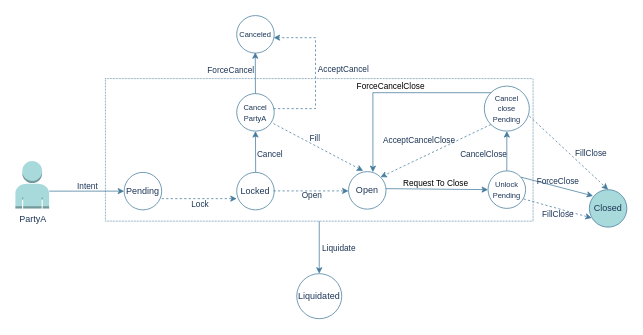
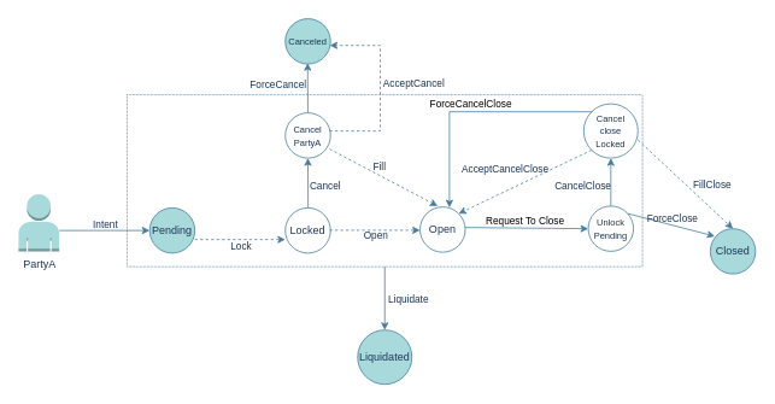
  <mxCell id="0" />
  <mxCell id="1" parent="0" />
  <mxCell id="2" value="PartyA" style="outlineConnect=0;dashed=0;verticalLabelPosition=bottom;verticalAlign=top;align=center;html=1;shape=mxgraph.aws3.user;fillColor=#A8DADC;labelBackgroundColor=none;strokeColor=#457B9D;fontColor=#1D3557;" parent="1" vertex="1"><mxGeometry x="20" y="214" width="45" height="63" as="geometry" /></mxCell>
  <mxCell id="3" value="" style="endArrow=classic;html=1;rounded=0;labelBackgroundColor=none;strokeColor=#457B9D;fontColor=default;" parent="1" edge="1"><mxGeometry relative="1" as="geometry"><mxPoint x="65" y="254" as="sourcePoint" /><mxPoint x="165" y="254" as="targetPoint" /></mxGeometry></mxCell>
  <mxCell id="4" value="Intent" style="edgeLabel;resizable=0;html=1;align=center;verticalAlign=middle;labelBackgroundColor=none;fontColor=#1D3557;" parent="3" connectable="0" vertex="1"><mxGeometry relative="1" as="geometry"><mxPoint y="-8" as="offset" /></mxGeometry></mxCell>
- <mxCell id="5" value="Pending" style="ellipse;whiteSpace=wrap;html=1;aspect=fixed;labelBackgroundColor=none;fillColor=#FFFFFF;strokeColor=#457B9D;fontColor=#1D3557;" parent="1" vertex="1"><mxGeometry x="165" y="229" width="50" height="50" as="geometry" /></mxCell>
+ <mxCell id="5" value="Pending" style="ellipse;whiteSpace=wrap;html=1;aspect=fixed;labelBackgroundColor=none;fillColor=#a8dadc;strokeColor=#457B9D;fontColor=#1D3557;" parent="1" vertex="1"><mxGeometry x="165" y="229" width="50" height="50" as="geometry" /></mxCell>
  <mxCell id="6" value="" style="endArrow=classic;html=1;rounded=0;dashed=1;labelBackgroundColor=none;strokeColor=#457B9D;fontColor=default;" parent="1" edge="1"><mxGeometry relative="1" as="geometry"><mxPoint x="215" y="264" as="sourcePoint" /><mxPoint x="315" y="264" as="targetPoint" /></mxGeometry></mxCell>
  <mxCell id="7" value="Lock" style="edgeLabel;resizable=0;html=1;align=center;verticalAlign=middle;labelBackgroundColor=none;fontColor=#1D3557;" parent="6" connectable="0" vertex="1"><mxGeometry relative="1" as="geometry"><mxPoint y="7" as="offset" /></mxGeometry></mxCell>
  <mxCell id="8" value="Locked" style="ellipse;whiteSpace=wrap;html=1;aspect=fixed;labelBackgroundColor=none;fillColor=#FFFFFF;strokeColor=#457B9D;fontColor=#1D3557;" parent="1" vertex="1"><mxGeometry x="315" y="229" width="50" height="50" as="geometry" /></mxCell>
  <mxCell id="9" value="Open" style="ellipse;whiteSpace=wrap;html=1;aspect=fixed;labelBackgroundColor=none;fillColor=#FFFFFF;strokeColor=#457B9D;fontColor=#1D3557;" parent="1" vertex="1"><mxGeometry x="464" y="228" width="50" height="50" as="geometry" /></mxCell>
  <mxCell id="10" value="" style="endArrow=classic;html=1;rounded=0;dashed=1;labelBackgroundColor=none;strokeColor=#457B9D;fontColor=default;" parent="1" edge="1"><mxGeometry relative="1" as="geometry"><mxPoint x="364" y="253.71" as="sourcePoint" /><mxPoint x="464" y="253.71" as="targetPoint" /></mxGeometry></mxCell>
  <mxCell id="11" value="Open" style="edgeLabel;resizable=0;html=1;align=center;verticalAlign=middle;labelBackgroundColor=none;fontColor=#1D3557;" parent="10" connectable="0" vertex="1"><mxGeometry relative="1" as="geometry"><mxPoint y="6" as="offset" /></mxGeometry></mxCell>
  <mxCell id="12" value="Request To Close" style="endArrow=classic;html=1;rounded=0;labelBackgroundColor=none;strokeColor=#457B9D;fontColor=default;" parent="1" edge="1"><mxGeometry x="-0.03" y="7" relative="1" as="geometry"><mxPoint x="514" y="250.71" as="sourcePoint" /><mxPoint x="650" y="252" as="targetPoint" /><mxPoint as="offset" /></mxGeometry></mxCell>
  <mxCell id="13" value="&lt;font style=&quot;font-size: 10px;&quot;&gt;Unlock Pending&lt;/font&gt;" style="ellipse;whiteSpace=wrap;html=1;aspect=fixed;labelBackgroundColor=none;fillColor=#FFFFFF;strokeColor=#457B9D;fontColor=#1D3557;" parent="1" vertex="1"><mxGeometry x="650" y="227" width="50" height="50" as="geometry" /></mxCell>
- <mxCell id="14" value="" style="endArrow=classic;html=1;rounded=0;dashed=1;entryX=0.062;entryY=0.757;entryDx=0;entryDy=0;entryPerimeter=0;exitX=0.948;exitY=0.748;exitDx=0;exitDy=0;exitPerimeter=0;labelBackgroundColor=none;strokeColor=#457B9D;fontColor=default;" parent="1" source="13" target="16" edge="1"><mxGeometry relative="1" as="geometry"><mxPoint x="700" y="265" as="sourcePoint" /><mxPoint x="802.9" y="266.45" as="targetPoint" /></mxGeometry></mxCell>
- <mxCell id="15" value="FillClose" style="edgeLabel;resizable=0;html=1;align=center;verticalAlign=middle;labelBackgroundColor=none;fontColor=#1D3557;" parent="14" connectable="0" vertex="1"><mxGeometry relative="1" as="geometry"><mxPoint y="7" as="offset" /></mxGeometry></mxCell>
  <mxCell id="16" value="Closed" style="ellipse;whiteSpace=wrap;html=1;aspect=fixed;labelBackgroundColor=none;fillColor=#A8DADC;strokeColor=#457B9D;fontColor=#1D3557;" parent="1" vertex="1"><mxGeometry x="785" y="252" width="50" height="50" as="geometry" /></mxCell>
  <mxCell id="17" value="" style="endArrow=classic;html=1;rounded=0;labelBackgroundColor=none;strokeColor=#457B9D;fontColor=default;" parent="1" edge="1"><mxGeometry relative="1" as="geometry"><mxPoint x="340.25" y="229" as="sourcePoint" /><mxPoint x="340" y="174" as="targetPoint" /></mxGeometry></mxCell>
  <mxCell id="18" value="Cancel" style="edgeLabel;resizable=0;html=1;align=center;verticalAlign=middle;labelBackgroundColor=none;fontColor=#1D3557;rotation=0;" parent="17" connectable="0" vertex="1"><mxGeometry relative="1" as="geometry"><mxPoint x="18" y="3" as="offset" /></mxGeometry></mxCell>
  <mxCell id="19" value="&lt;font style=&quot;font-size: 10px;&quot;&gt;Cancel&lt;br&gt;PartyA&lt;/font&gt;" style="ellipse;whiteSpace=wrap;html=1;aspect=fixed;labelBackgroundColor=none;fillColor=#FFFFFF;strokeColor=#457B9D;fontColor=#1D3557;" parent="1" vertex="1"><mxGeometry x="315" y="124" width="50" height="50" as="geometry" /></mxCell>
  <mxCell id="20" value="" style="endArrow=classic;html=1;rounded=0;dashed=1;entryX=0.39;entryY=-0.021;entryDx=0;entryDy=0;entryPerimeter=0;labelBackgroundColor=none;strokeColor=#457B9D;fontColor=default;" parent="1" target="9" edge="1"><mxGeometry relative="1" as="geometry"><mxPoint x="364" y="164" as="sourcePoint" /><mxPoint x="464" y="164" as="targetPoint" /></mxGeometry></mxCell>
  <mxCell id="21" value="Fill" style="edgeLabel;resizable=0;html=1;align=center;verticalAlign=middle;labelBackgroundColor=none;fontColor=#1D3557;" parent="20" connectable="0" vertex="1"><mxGeometry relative="1" as="geometry"><mxPoint x="-6" y="-12" as="offset" /></mxGeometry></mxCell>
- <mxCell id="22" value="&lt;font style=&quot;font-size: 10px;&quot;&gt;Canceled&lt;/font&gt;" style="ellipse;whiteSpace=wrap;html=1;aspect=fixed;labelBackgroundColor=none;fillColor=#ffffff;strokeColor=#457B9D;fontColor=#1D3557;" parent="1" vertex="1"><mxGeometry x="315" y="20" width="50" height="50" as="geometry" /></mxCell>
+ <mxCell id="22" value="&lt;font style=&quot;font-size: 10px;&quot;&gt;Canceled&lt;/font&gt;" style="ellipse;whiteSpace=wrap;html=1;aspect=fixed;labelBackgroundColor=none;fillColor=#A8DADC;strokeColor=#457B9D;fontColor=#1D3557;" parent="1" vertex="1"><mxGeometry x="315" y="20" width="50" height="50" as="geometry" /></mxCell>
  <mxCell id="23" value="" style="endArrow=classic;html=1;rounded=0;labelBackgroundColor=none;strokeColor=#457B9D;fontColor=default;" parent="1" edge="1"><mxGeometry relative="1" as="geometry"><mxPoint x="339.96" y="124" as="sourcePoint" /><mxPoint x="339.71" y="69" as="targetPoint" /></mxGeometry></mxCell>
  <mxCell id="24" value="ForceCancel" style="edgeLabel;resizable=0;html=1;align=center;verticalAlign=middle;labelBackgroundColor=none;fontColor=#1D3557;" parent="23" connectable="0" vertex="1"><mxGeometry relative="1" as="geometry"><mxPoint x="-33" y="-4" as="offset" /></mxGeometry></mxCell>
  <mxCell id="25" value="" style="endArrow=classic;html=1;rounded=0;dashed=1;entryX=0.985;entryY=0.589;entryDx=0;entryDy=0;entryPerimeter=0;edgeStyle=orthogonalEdgeStyle;labelBackgroundColor=none;strokeColor=#457B9D;fontColor=default;" parent="1" target="22" edge="1"><mxGeometry relative="1" as="geometry"><mxPoint x="364" y="144" as="sourcePoint" /><mxPoint x="464" y="144" as="targetPoint" /><Array as="points"><mxPoint x="420" y="144" /><mxPoint x="420" y="49" /></Array></mxGeometry></mxCell>
  <mxCell id="26" value="AcceptCancel" style="edgeLabel;resizable=0;html=1;align=center;verticalAlign=middle;labelBackgroundColor=none;fontColor=#1D3557;" parent="25" connectable="0" vertex="1"><mxGeometry relative="1" as="geometry"><mxPoint x="36" y="-6" as="offset" /></mxGeometry></mxCell>
  <mxCell id="27" value="" style="endArrow=classic;html=1;rounded=0;entryX=0.099;entryY=0.168;entryDx=0;entryDy=0;exitX=1;exitY=0;exitDx=0;exitDy=0;entryPerimeter=0;labelBackgroundColor=none;strokeColor=#457B9D;fontColor=default;" parent="1" target="16" edge="1"><mxGeometry relative="1" as="geometry"><mxPoint x="693.678" y="235.322" as="sourcePoint" /><mxPoint x="808.322" y="235.322" as="targetPoint" /></mxGeometry></mxCell>
  <mxCell id="28" value="ForceClose" style="edgeLabel;resizable=0;html=1;align=center;verticalAlign=middle;labelBackgroundColor=none;fontColor=#1D3557;" parent="27" connectable="0" vertex="1"><mxGeometry relative="1" as="geometry"><mxPoint y="-7" as="offset" /></mxGeometry></mxCell>
  <mxCell id="29" value="" style="endArrow=classic;html=1;rounded=0;exitX=0.5;exitY=0;exitDx=0;exitDy=0;labelBackgroundColor=none;strokeColor=#457B9D;fontColor=default;" parent="1" source="13" edge="1"><mxGeometry relative="1" as="geometry"><mxPoint x="670" y="224" as="sourcePoint" /><mxPoint x="675" y="174" as="targetPoint" /></mxGeometry></mxCell>
  <mxCell id="30" value="CancelClose" style="edgeLabel;resizable=0;html=1;align=center;verticalAlign=middle;labelBackgroundColor=none;fontColor=#1D3557;" parent="29" connectable="0" vertex="1"><mxGeometry relative="1" as="geometry"><mxPoint x="-32" y="4" as="offset" /></mxGeometry></mxCell>
- <mxCell id="31" value="&lt;font style=&quot;font-size: 10px;&quot;&gt;Cancel&lt;br&gt;close&lt;br&gt;Pending&lt;/font&gt;" style="ellipse;whiteSpace=wrap;html=1;aspect=fixed;labelBackgroundColor=none;fillColor=#FFFFFF;strokeColor=#457B9D;fontColor=#1D3557;" parent="1" vertex="1"><mxGeometry x="645" y="114" width="60" height="60" as="geometry" /></mxCell>
+ <mxCell id="31" value="&lt;font style=&quot;font-size: 10px;&quot;&gt;Cancel&lt;br&gt;close&lt;br&gt;Locked&lt;/font&gt;" style="ellipse;whiteSpace=wrap;html=1;aspect=fixed;labelBackgroundColor=none;fillColor=#FFFFFF;strokeColor=#457B9D;fontColor=#1D3557;" parent="1" vertex="1"><mxGeometry x="645" y="114" width="60" height="60" as="geometry" /></mxCell>
  <mxCell id="32" value="" style="endArrow=classic;html=1;rounded=0;dashed=1;entryX=0.5;entryY=0;entryDx=0;entryDy=0;exitX=0.948;exitY=0.748;exitDx=0;exitDy=0;exitPerimeter=0;labelBackgroundColor=none;strokeColor=#457B9D;fontColor=default;" parent="1" target="16" edge="1"><mxGeometry relative="1" as="geometry"><mxPoint x="705" y="154" as="sourcePoint" /><mxPoint x="811" y="155" as="targetPoint" /></mxGeometry></mxCell>
  <mxCell id="33" value="FillClose" style="edgeLabel;resizable=0;html=1;align=center;verticalAlign=middle;labelBackgroundColor=none;fontColor=#1D3557;" parent="32" connectable="0" vertex="1"><mxGeometry relative="1" as="geometry"><mxPoint x="29" as="offset" /></mxGeometry></mxCell>
  <mxCell id="34" value="" style="endArrow=classic;html=1;rounded=0;dashed=1;entryX=1;entryY=0;entryDx=0;entryDy=0;exitX=0;exitY=1;exitDx=0;exitDy=0;labelBackgroundColor=none;strokeColor=#457B9D;fontColor=default;" parent="1" source="31" target="9" edge="1"><mxGeometry relative="1" as="geometry"><mxPoint x="510" y="154" as="sourcePoint" /><mxPoint x="630" y="227" as="targetPoint" /></mxGeometry></mxCell>
  <mxCell id="35" value="AcceptCancelClose" style="edgeLabel;resizable=0;html=1;align=center;verticalAlign=middle;labelBackgroundColor=none;fontColor=#1D3557;" parent="34" connectable="0" vertex="1"><mxGeometry relative="1" as="geometry"><mxPoint x="-23" y="-14" as="offset" /></mxGeometry></mxCell>
  <mxCell id="36" value="ForceCancelClose" style="endArrow=classic;html=1;rounded=0;exitX=0;exitY=0;exitDx=0;exitDy=0;entryX=0.65;entryY=0.013;entryDx=0;entryDy=0;entryPerimeter=0;edgeStyle=orthogonalEdgeStyle;labelBackgroundColor=none;strokeColor=#457B9D;fontColor=default;" parent="1" source="31" target="9" edge="1"><mxGeometry x="0.017" y="-9" relative="1" as="geometry"><mxPoint x="514" y="64" as="sourcePoint" /><mxPoint x="650" y="65.29" as="targetPoint" /><mxPoint as="offset" /></mxGeometry></mxCell>
  <mxCell id="37" value="" style="swimlane;startSize=0;dashed=1;dashPattern=1 1;labelBackgroundColor=none;fillColor=#A8DADC;strokeColor=#457B9D;fontColor=#1D3557;" parent="1" vertex="1"><mxGeometry x="140" y="104" width="570" height="190" as="geometry"><mxRectangle x="-2420" y="200" width="50" height="40" as="alternateBounds" /></mxGeometry></mxCell>
  <mxCell id="38" value="" style="endArrow=classic;html=1;rounded=0;exitX=0.5;exitY=1;exitDx=0;exitDy=0;labelBackgroundColor=none;strokeColor=#457B9D;fontColor=default;" parent="1" source="37" edge="1"><mxGeometry relative="1" as="geometry"><mxPoint x="400" y="354" as="sourcePoint" /><mxPoint x="425" y="364" as="targetPoint" /></mxGeometry></mxCell>
  <mxCell id="39" value="Liquidate" style="edgeLabel;resizable=0;html=1;align=center;verticalAlign=middle;labelBackgroundColor=none;fontColor=#1D3557;" parent="38" connectable="0" vertex="1"><mxGeometry relative="1" as="geometry"><mxPoint x="25" as="offset" /></mxGeometry></mxCell>
- <mxCell id="40" value="Liquidated" style="ellipse;whiteSpace=wrap;html=1;aspect=fixed;labelBackgroundColor=none;fillColor=#ffffff;strokeColor=#457B9D;fontColor=#1D3557;" parent="1" vertex="1"><mxGeometry x="395" y="364" width="60" height="60" as="geometry" /></mxCell>
+ <mxCell id="40" value="Liquidated" style="ellipse;whiteSpace=wrap;html=1;aspect=fixed;labelBackgroundColor=none;fillColor=#A8DADC;strokeColor=#457B9D;fontColor=#1D3557;" parent="1" vertex="1"><mxGeometry x="395" y="364" width="60" height="60" as="geometry" /></mxCell>
